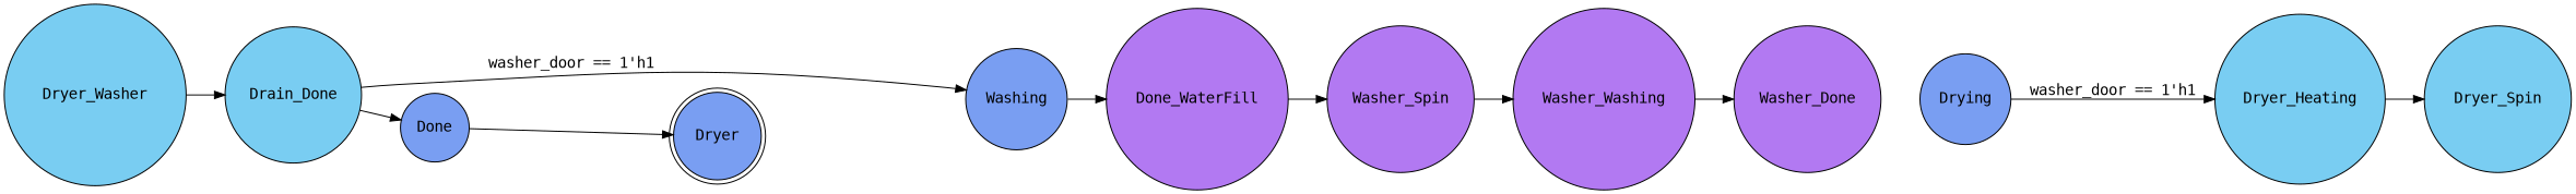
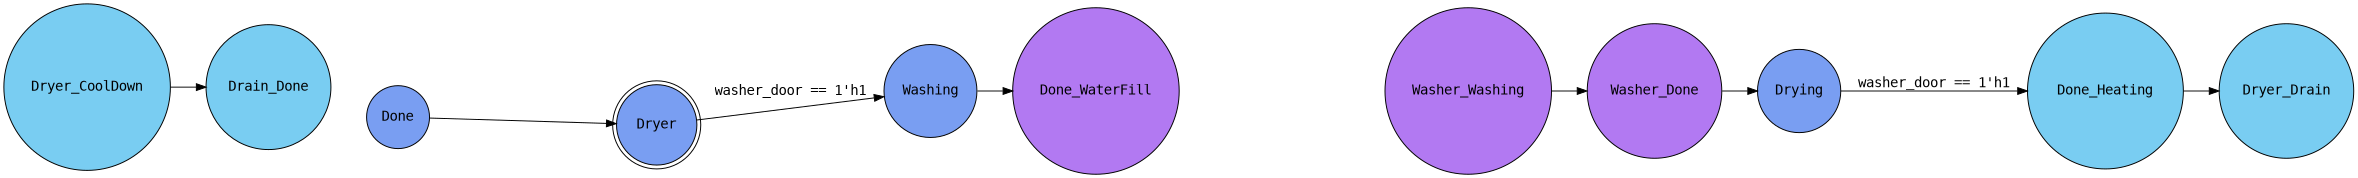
  digraph {
    fontname="DejaVu Sans Mono"
    rankdir=LR
    node [fillcolor="#799EF2" fontname="DejaVu Sans Mono" shape=circle style=filled]
    edge [fontname="DejaVu Sans Mono"]
    n1 [label=Dryer shape=doublecircle]
    n2 [label=Washing]
    n3 [fillcolor="#B279F2" label=Done_WaterFill]
    n4 [label=Done]
    n5 [label=Drying]
-   n6 [fillcolor="#79CDF2" label=Dryer_Heating]
-   n7 [fillcolor="#79CDF2" label=Dryer_Spin]
-   n8 [fillcolor="#B279F2" label=Washer_Spin]
+   n6 [fillcolor="#79CDF2" label=Done_Heating]
+   n7 [fillcolor="#79CDF2" label=Dryer_Drain]
    n9 [fillcolor="#B279F2" label=Washer_Washing]
-   n10 [fillcolor="#79CDF2" label=Dryer_Washer]
+   n10 [fillcolor="#79CDF2" label=Dryer_CoolDown]
    n11 [fillcolor="#79CDF2" label=Drain_Done]
    n12 [fillcolor="#B279F2" label=Washer_Done]
-   n11 -> n2 [label="washer_door == 1'h1"]
+   n1 -> n2 [label="washer_door == 1'h1"]
    n2 -> n3
-   n3 -> n8
    n4 -> n1
    n5 -> n6 [label="washer_door == 1'h1"]
    n6 -> n7
-   n8 -> n9
    n9 -> n12
    n10 -> n11
-   n11 -> n4
+   n12 -> n5
  }
